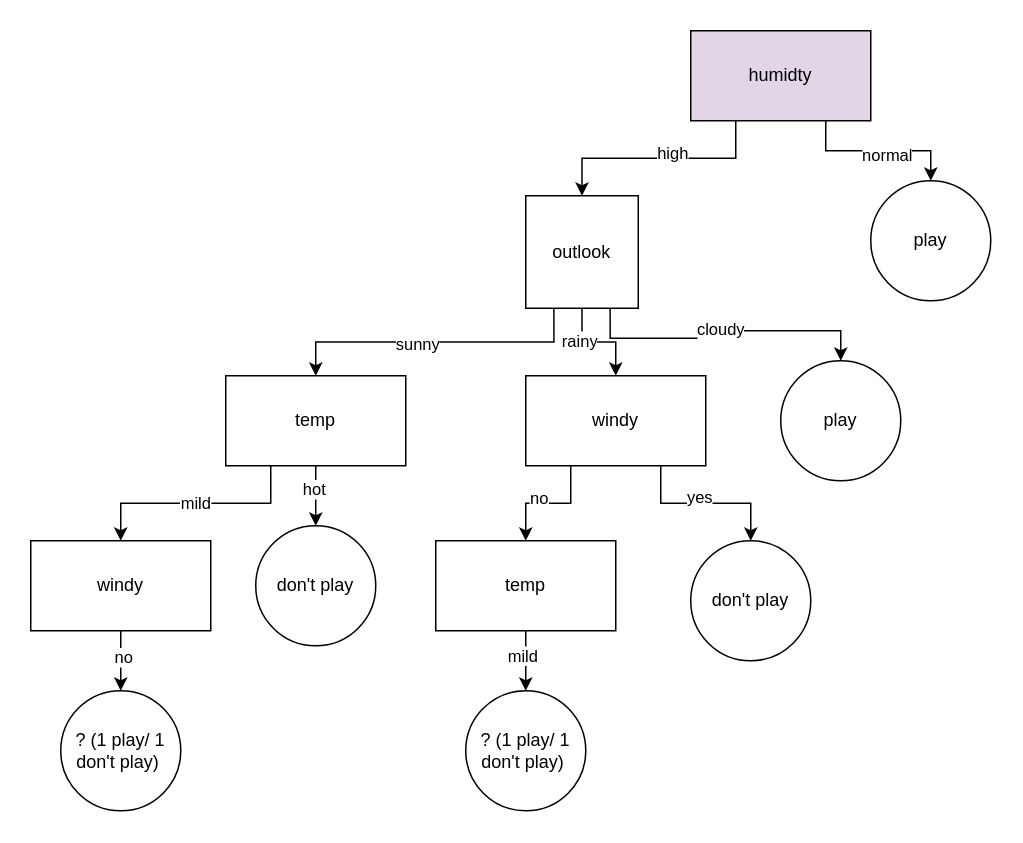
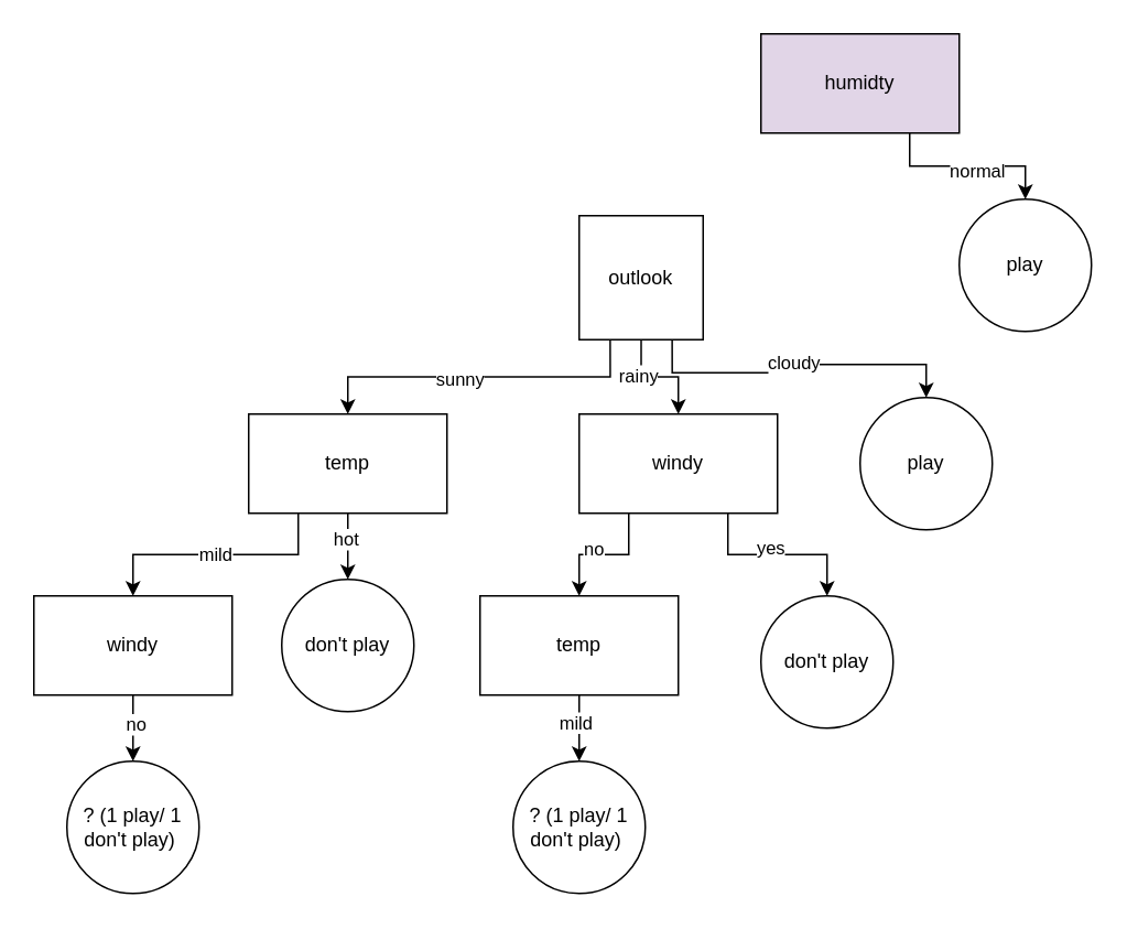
  <mxCell id="0" />
  <mxCell id="1" parent="0" />
- <mxCell id="2" style="edgeStyle=orthogonalEdgeStyle;rounded=0;orthogonalLoop=1;jettySize=auto;html=1;exitX=0.25;exitY=1;exitDx=0;exitDy=0;entryX=0.5;entryY=0;entryDx=0;entryDy=0;" edge="1" parent="1" source="6" target="13"><mxGeometry relative="1" as="geometry" /></mxCell>
- <mxCell id="3" value="high" style="edgeLabel;html=1;align=center;verticalAlign=middle;resizable=0;points=[];" vertex="1" connectable="0" parent="2"><mxGeometry x="-0.111" y="-4" relative="1" as="geometry"><mxPoint as="offset" /></mxGeometry></mxCell>
  <mxCell id="4" style="edgeStyle=orthogonalEdgeStyle;rounded=0;orthogonalLoop=1;jettySize=auto;html=1;exitX=0.75;exitY=1;exitDx=0;exitDy=0;entryX=0.5;entryY=0;entryDx=0;entryDy=0;" edge="1" parent="1" source="6" target="14"><mxGeometry relative="1" as="geometry" /></mxCell>
  <mxCell id="5" value="normal" style="edgeLabel;html=1;align=center;verticalAlign=middle;resizable=0;points=[];" vertex="1" connectable="0" parent="4"><mxGeometry x="-0.305" y="-2" relative="1" as="geometry"><mxPoint x="22" as="offset" /></mxGeometry></mxCell>
  <mxCell id="6" value="humidty" style="rounded=0;whiteSpace=wrap;html=1;fillColor=#e1d5e7;" vertex="1" parent="1"><mxGeometry x="460" y="20" width="120" height="60" as="geometry" /></mxCell>
  <mxCell id="7" style="edgeStyle=orthogonalEdgeStyle;rounded=0;orthogonalLoop=1;jettySize=auto;html=1;exitX=0.75;exitY=1;exitDx=0;exitDy=0;" edge="1" parent="1" source="13" target="24"><mxGeometry relative="1" as="geometry" /></mxCell>
  <mxCell id="8" value="cloudy" style="edgeLabel;html=1;align=center;verticalAlign=middle;resizable=0;points=[];" vertex="1" connectable="0" parent="7"><mxGeometry x="-0.009" y="2" relative="1" as="geometry"><mxPoint as="offset" /></mxGeometry></mxCell>
  <mxCell id="9" style="edgeStyle=orthogonalEdgeStyle;rounded=0;orthogonalLoop=1;jettySize=auto;html=1;exitX=0.5;exitY=1;exitDx=0;exitDy=0;entryX=0.5;entryY=0;entryDx=0;entryDy=0;" edge="1" parent="1" source="13" target="23"><mxGeometry relative="1" as="geometry" /></mxCell>
  <mxCell id="10" value="rainy" style="edgeLabel;html=1;align=center;verticalAlign=middle;resizable=0;points=[];" vertex="1" connectable="0" parent="9"><mxGeometry x="-0.387" y="-2" relative="1" as="geometry"><mxPoint as="offset" /></mxGeometry></mxCell>
  <mxCell id="11" style="edgeStyle=orthogonalEdgeStyle;rounded=0;orthogonalLoop=1;jettySize=auto;html=1;exitX=0.25;exitY=1;exitDx=0;exitDy=0;entryX=0.5;entryY=0;entryDx=0;entryDy=0;" edge="1" parent="1" source="13" target="18"><mxGeometry relative="1" as="geometry" /></mxCell>
  <mxCell id="12" value="sunny" style="edgeLabel;html=1;align=center;verticalAlign=middle;resizable=0;points=[];" vertex="1" connectable="0" parent="11"><mxGeometry x="0.12" y="1" relative="1" as="geometry"><mxPoint as="offset" /></mxGeometry></mxCell>
  <mxCell id="13" value="outlook" style="rounded=0;whiteSpace=wrap;html=1;" vertex="1" parent="1"><mxGeometry x="350" y="130" width="75" height="75" as="geometry" /></mxCell>
  <mxCell id="14" value="play" style="ellipse;whiteSpace=wrap;html=1;aspect=fixed;" vertex="1" parent="1"><mxGeometry x="580" y="120" width="80" height="80" as="geometry" /></mxCell>
  <mxCell id="15" style="edgeStyle=orthogonalEdgeStyle;rounded=0;orthogonalLoop=1;jettySize=auto;html=1;exitX=0.5;exitY=1;exitDx=0;exitDy=0;entryX=0.5;entryY=0;entryDx=0;entryDy=0;" edge="1" parent="1" source="18" target="29"><mxGeometry relative="1" as="geometry" /></mxCell>
  <mxCell id="16" value="hot" style="edgeLabel;html=1;align=center;verticalAlign=middle;resizable=0;points=[];" vertex="1" connectable="0" parent="15"><mxGeometry x="-0.26" y="-2" relative="1" as="geometry"><mxPoint as="offset" /></mxGeometry></mxCell>
  <mxCell id="17" value="mild" style="edgeStyle=orthogonalEdgeStyle;rounded=0;orthogonalLoop=1;jettySize=auto;html=1;exitX=0.25;exitY=1;exitDx=0;exitDy=0;" edge="1" parent="1" source="18" target="32"><mxGeometry relative="1" as="geometry" /></mxCell>
  <mxCell id="18" value="temp" style="rounded=0;whiteSpace=wrap;html=1;" vertex="1" parent="1"><mxGeometry x="150" y="250" width="120" height="60" as="geometry" /></mxCell>
  <mxCell id="19" style="edgeStyle=orthogonalEdgeStyle;rounded=0;orthogonalLoop=1;jettySize=auto;html=1;exitX=0.75;exitY=1;exitDx=0;exitDy=0;entryX=0.5;entryY=0;entryDx=0;entryDy=0;" edge="1" parent="1" source="23" target="25"><mxGeometry relative="1" as="geometry" /></mxCell>
  <mxCell id="20" value="yes" style="edgeLabel;html=1;align=center;verticalAlign=middle;resizable=0;points=[];" vertex="1" connectable="0" parent="19"><mxGeometry x="-0.087" y="5" relative="1" as="geometry"><mxPoint as="offset" /></mxGeometry></mxCell>
  <mxCell id="21" style="edgeStyle=orthogonalEdgeStyle;rounded=0;orthogonalLoop=1;jettySize=auto;html=1;exitX=0.25;exitY=1;exitDx=0;exitDy=0;" edge="1" parent="1" source="23" target="28"><mxGeometry relative="1" as="geometry" /></mxCell>
  <mxCell id="22" value="no" style="edgeLabel;html=1;align=center;verticalAlign=middle;resizable=0;points=[];" vertex="1" connectable="0" parent="21"><mxGeometry x="0.18" y="-4" relative="1" as="geometry"><mxPoint as="offset" /></mxGeometry></mxCell>
  <mxCell id="23" value="windy" style="rounded=0;whiteSpace=wrap;html=1;" vertex="1" parent="1"><mxGeometry x="350" y="250" width="120" height="60" as="geometry" /></mxCell>
  <mxCell id="24" value="play" style="ellipse;whiteSpace=wrap;html=1;aspect=fixed;" vertex="1" parent="1"><mxGeometry x="520" y="240" width="80" height="80" as="geometry" /></mxCell>
  <mxCell id="25" value="don't play" style="ellipse;whiteSpace=wrap;html=1;aspect=fixed;" vertex="1" parent="1"><mxGeometry x="460" y="360" width="80" height="80" as="geometry" /></mxCell>
  <mxCell id="26" style="edgeStyle=orthogonalEdgeStyle;rounded=0;orthogonalLoop=1;jettySize=auto;html=1;" edge="1" parent="1" source="28" target="34"><mxGeometry relative="1" as="geometry"><mxPoint x="350" y="480" as="targetPoint" /></mxGeometry></mxCell>
  <mxCell id="27" value="mild" style="edgeLabel;html=1;align=center;verticalAlign=middle;resizable=0;points=[];" vertex="1" connectable="0" parent="26"><mxGeometry x="-0.207" y="-3" relative="1" as="geometry"><mxPoint as="offset" /></mxGeometry></mxCell>
  <mxCell id="28" value="temp" style="rounded=0;whiteSpace=wrap;html=1;" vertex="1" parent="1"><mxGeometry x="290" y="360" width="120" height="60" as="geometry" /></mxCell>
  <mxCell id="29" value="don't play" style="ellipse;whiteSpace=wrap;html=1;aspect=fixed;" vertex="1" parent="1"><mxGeometry x="170" y="350" width="80" height="80" as="geometry" /></mxCell>
  <mxCell id="30" style="edgeStyle=orthogonalEdgeStyle;rounded=0;orthogonalLoop=1;jettySize=auto;html=1;exitX=0.5;exitY=1;exitDx=0;exitDy=0;" edge="1" parent="1" source="32" target="33"><mxGeometry relative="1" as="geometry"><mxPoint x="80" y="470" as="targetPoint" /></mxGeometry></mxCell>
  <mxCell id="31" value="no" style="edgeLabel;html=1;align=center;verticalAlign=middle;resizable=0;points=[];" vertex="1" connectable="0" parent="30"><mxGeometry x="-0.168" y="1" relative="1" as="geometry"><mxPoint as="offset" /></mxGeometry></mxCell>
  <mxCell id="32" value="windy" style="rounded=0;whiteSpace=wrap;html=1;" vertex="1" parent="1"><mxGeometry x="20" y="360" width="120" height="60" as="geometry" /></mxCell>
  <mxCell id="33" value="? (1 play/ 1 don't play)&amp;nbsp;" style="ellipse;whiteSpace=wrap;html=1;aspect=fixed;" vertex="1" parent="1"><mxGeometry x="40" y="460" width="80" height="80" as="geometry" /></mxCell>
  <mxCell id="34" value="? (1 play/ 1 don't play)&amp;nbsp;" style="ellipse;whiteSpace=wrap;html=1;aspect=fixed;" vertex="1" parent="1"><mxGeometry x="310" y="460" width="80" height="80" as="geometry" /></mxCell>
